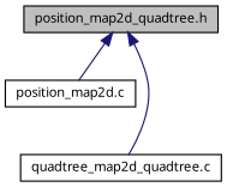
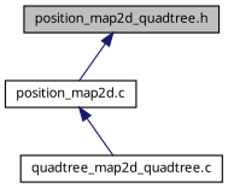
  digraph {
    node [color=black fillcolor=white fontname="FreeSans.ttf" fontsize=10 shape=record style=filled]
    edge [color=midnightblue dir=back fontname="FreeSans.ttf" fontsize=10 labelfontname="FreeSans.ttf" labelfontsize=10 style=solid]
    n1 [fillcolor=grey75 fontcolor=black height=0.2 label="position_map2d_quadtree.h" width=0.4]
    n2 [height=0.2 label="position_map2d.c" width=0.4]
    n3 [height=0.2 label="quadtree_map2d_quadtree.c" width=0.4]
    n1 -> n2
-   n1 -> n3
+   n2 -> n3
  }
